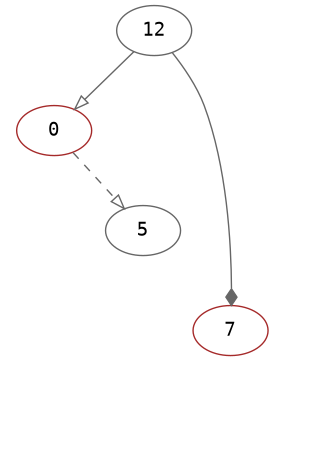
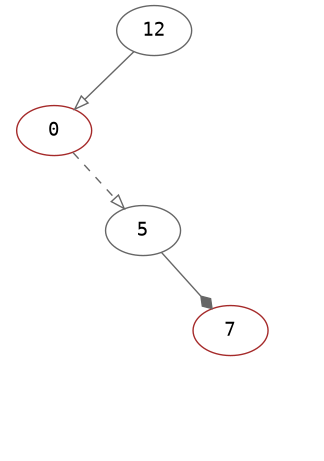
  digraph {
    fontname="DejaVu Sans Mono"
    node [fontname="DejaVu Sans Mono" style=invis]
    edge [fontname="DejaVu Sans Mono" style=invis]
    n1 [color=gray40 label=12 style=""]
    n2 [color=brown label=0 style=""]
    N9
    N3
    n5 [color=gray40 label=5 style=""]
    n6 [color=brown label=7 style=""]
    N8
    N6
    N7
    n1 -> n2 [arrowhead=onormal color=gray40 style=solid]
    n1 -> N9
    n2 -> N3
    n2 -> n5 [arrowhead=onormal color=gray40 style=dashed]
-   n1 -> n6 [arrowhead=diamond color=gray40 style=solid]
+   n5 -> n6 [arrowhead=diamond color=gray40 style=solid]
    n5 -> N8
    n6 -> N6
    n6 -> N7
  }
